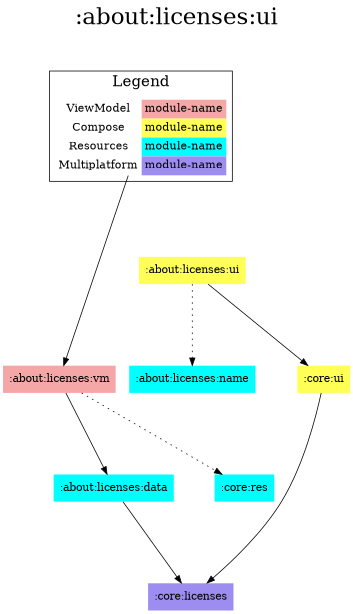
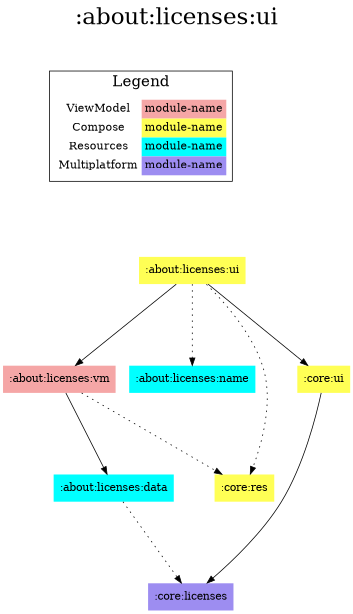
  digraph {
    fontsize=30
    label=":about:licenses:ui"
    labelloc=t
    rankdir=TB
    ranksep=1.5
    node [fillcolor="#00FFFF" shape=none style=filled]
    edge [dir=forward]
    n1 [fillcolor="#FFFFFF" fontsize=15 label=< <TABLE BORDER="0" CELLBORDER="0" CELLSPACING="0" CELLPADDING="4"> <TR><TD>ViewModel</TD><TD BGCOLOR="#F5A6A6">module-name</TD></TR> <TR><TD>Compose</TD><TD BGCOLOR="#FFFF55">module-name</TD></TR> <TR><TD>Resources</TD><TD BGCOLOR="#00FFFF">module-name</TD></TR> <TR><TD>Multiplatform</TD><TD BGCOLOR="#9D8DF1">module-name</TD></TR> </TABLE> > margin=0]
    ":about:licenses:ui" [fillcolor="#FFFF55"]
    ":about:licenses:data"
    n4 [fillcolor="#9D8DF1" label=":core:licenses"]
    n5 [label=":about:licenses:name"]
    ":about:licenses:vm" [fillcolor="#F5A6A6"]
-   ":core:res"
+   ":core:res" [fillcolor="#FFFF55"]
    ":core:ui" [fillcolor="#FFFF55"]
    subgraph sub_1 {
      rank=same
    }
    subgraph cluster_2 {
      fontsize=20
      label=Legend
      n1
    }
    n1 -> ":about:licenses:ui" [style=invis]
    ":about:licenses:ui" -> n5 [style=dotted]
-   n1 -> ":about:licenses:vm"
+   ":about:licenses:ui" -> ":about:licenses:vm"
+   ":about:licenses:ui" -> ":core:res" [style=dotted]
    ":about:licenses:ui" -> ":core:ui"
-   ":about:licenses:data" -> n4 [style=solid]
+   ":about:licenses:data" -> n4 [style=dotted]
    ":about:licenses:vm" -> ":about:licenses:data"
    ":about:licenses:vm" -> ":core:res" [style=dotted]
    ":core:ui" -> n4
  }
